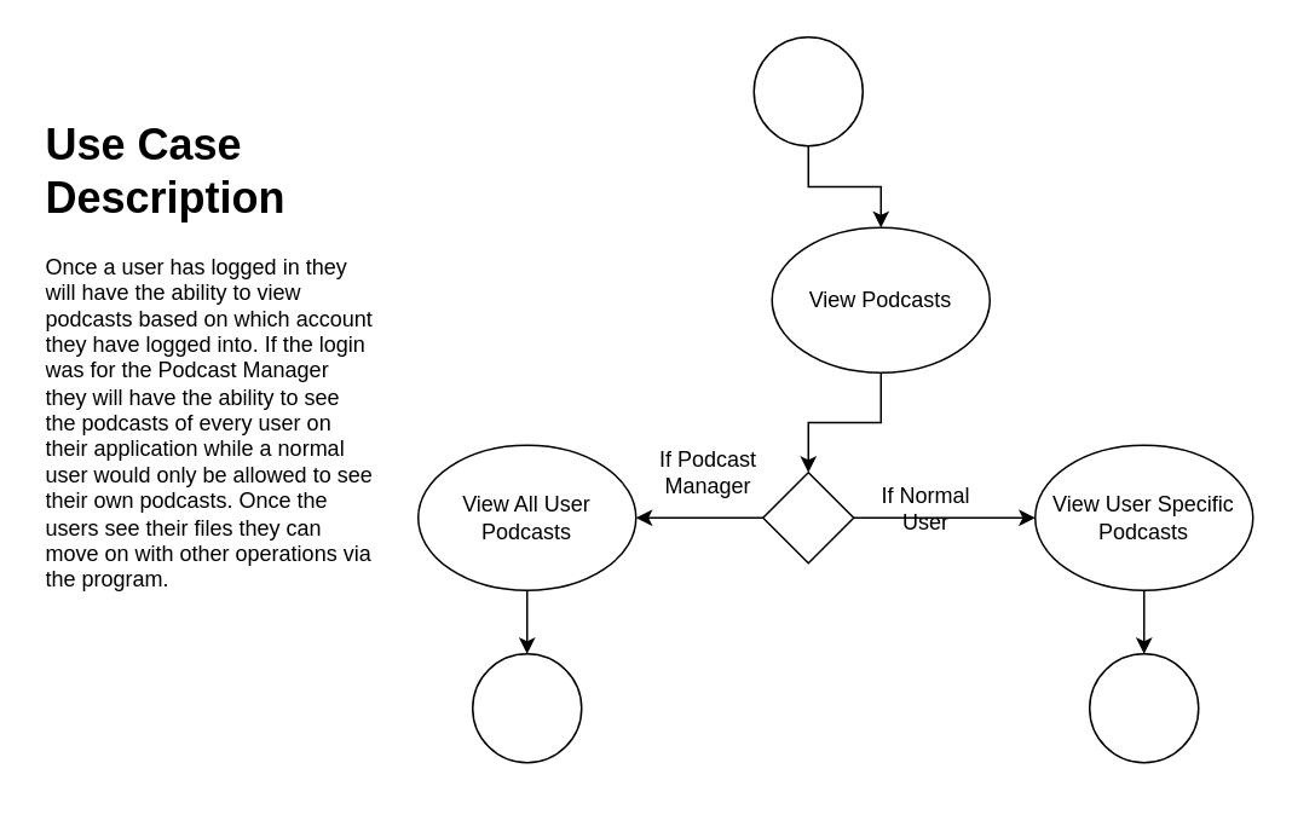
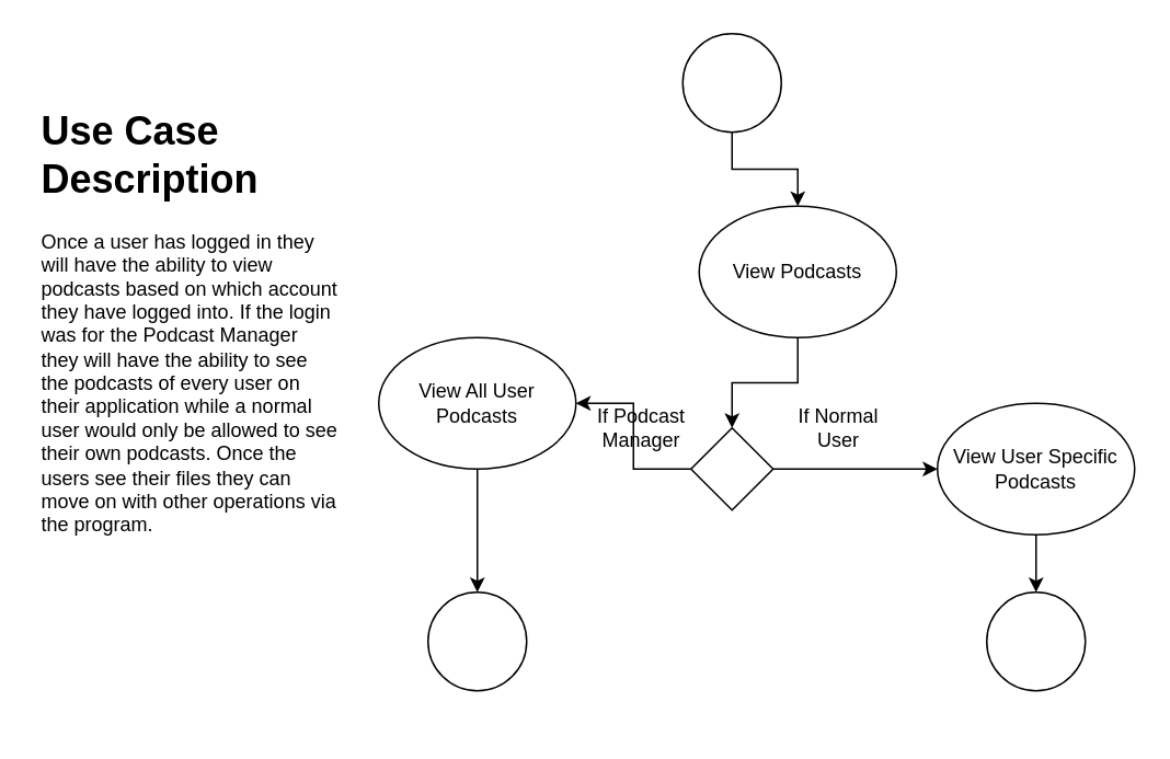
  <mxCell id="0" />
  <mxCell id="1" parent="0" />
  <mxCell id="2" style="edgeStyle=orthogonalEdgeStyle;rounded=0;orthogonalLoop=1;jettySize=auto;html=1;entryX=0.5;entryY=0;entryDx=0;entryDy=0;" edge="1" parent="1" source="3" target="5"><mxGeometry relative="1" as="geometry" /></mxCell>
  <mxCell id="3" value="" style="ellipse;whiteSpace=wrap;html=1;aspect=fixed;" vertex="1" parent="1"><mxGeometry x="415" y="20" width="60" height="60" as="geometry" /></mxCell>
  <mxCell id="4" style="edgeStyle=orthogonalEdgeStyle;rounded=0;orthogonalLoop=1;jettySize=auto;html=1;entryX=0.5;entryY=0;entryDx=0;entryDy=0;" edge="1" parent="1" source="5" target="8"><mxGeometry relative="1" as="geometry" /></mxCell>
  <mxCell id="5" value="View Podcasts" style="ellipse;whiteSpace=wrap;html=1;" vertex="1" parent="1"><mxGeometry x="425" y="125" width="120" height="80" as="geometry" /></mxCell>
  <mxCell id="6" style="edgeStyle=orthogonalEdgeStyle;rounded=0;orthogonalLoop=1;jettySize=auto;html=1;" edge="1" parent="1" source="8"><mxGeometry relative="1" as="geometry"><mxPoint x="570" y="285" as="targetPoint" /></mxGeometry></mxCell>
  <mxCell id="7" style="edgeStyle=orthogonalEdgeStyle;rounded=0;orthogonalLoop=1;jettySize=auto;html=1;entryX=1;entryY=0.5;entryDx=0;entryDy=0;" edge="1" parent="1" source="8" target="10"><mxGeometry relative="1" as="geometry" /></mxCell>
  <mxCell id="8" value="" style="rhombus;whiteSpace=wrap;html=1;" vertex="1" parent="1"><mxGeometry x="420" y="260" width="50" height="50" as="geometry" /></mxCell>
  <mxCell id="9" style="edgeStyle=orthogonalEdgeStyle;rounded=0;orthogonalLoop=1;jettySize=auto;html=1;entryX=0.5;entryY=0;entryDx=0;entryDy=0;" edge="1" parent="1" source="10" target="15"><mxGeometry relative="1" as="geometry" /></mxCell>
- <mxCell id="10" value="View All User Podcasts" style="ellipse;whiteSpace=wrap;html=1;" vertex="1" parent="1"><mxGeometry x="230" y="245" width="120" height="80" as="geometry" /></mxCell>
+ <mxCell id="10" value="View All User Podcasts" style="ellipse;whiteSpace=wrap;html=1;" vertex="1" parent="1"><mxGeometry x="230" y="205" width="120" height="80" as="geometry" /></mxCell>
  <mxCell id="11" style="edgeStyle=orthogonalEdgeStyle;rounded=0;orthogonalLoop=1;jettySize=auto;html=1;entryX=0.5;entryY=0;entryDx=0;entryDy=0;" edge="1" parent="1" source="12" target="16"><mxGeometry relative="1" as="geometry" /></mxCell>
  <mxCell id="12" value="View User Specific Podcasts" style="ellipse;whiteSpace=wrap;html=1;" vertex="1" parent="1"><mxGeometry x="570" y="245" width="120" height="80" as="geometry" /></mxCell>
  <mxCell id="13" value="If Podcast Manager" style="text;html=1;strokeColor=none;fillColor=none;align=center;verticalAlign=middle;whiteSpace=wrap;rounded=0;" vertex="1" parent="1"><mxGeometry x="360" y="245" width="60" height="30" as="geometry" /></mxCell>
- <mxCell id="14" value="If Normal User" style="text;html=1;strokeColor=none;fillColor=none;align=center;verticalAlign=middle;whiteSpace=wrap;rounded=0;" vertex="1" parent="1"><mxGeometry x="480" y="265" width="60" height="30" as="geometry" /></mxCell>
+ <mxCell id="14" value="If Normal User" style="text;html=1;strokeColor=none;fillColor=none;align=center;verticalAlign=middle;whiteSpace=wrap;rounded=0;" vertex="1" parent="1"><mxGeometry x="480" y="245" width="60" height="30" as="geometry" /></mxCell>
  <mxCell id="15" value="" style="ellipse;whiteSpace=wrap;html=1;aspect=fixed;" vertex="1" parent="1"><mxGeometry x="260" y="360" width="60" height="60" as="geometry" /></mxCell>
  <mxCell id="16" value="" style="ellipse;whiteSpace=wrap;html=1;aspect=fixed;" vertex="1" parent="1"><mxGeometry x="600" y="360" width="60" height="60" as="geometry" /></mxCell>
  <mxCell id="17" value="&lt;h1&gt;Use Case Description&lt;/h1&gt;&lt;p&gt;Once a user has logged in they will have the ability to view podcasts based on which account they have logged into. If the login was for the Podcast Manager they will have the ability to see the podcasts of every user on their application while a normal user would only be allowed to see their own podcasts. Once the users see their files they can move on with other operations via the program.&lt;/p&gt;" style="text;html=1;strokeColor=none;fillColor=none;spacing=5;spacingTop=-20;whiteSpace=wrap;overflow=hidden;rounded=0;" vertex="1" parent="1"><mxGeometry y="60" width="190" height="380" as="geometry" x="20" /></mxCell>
